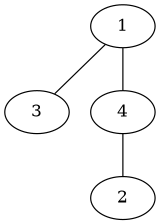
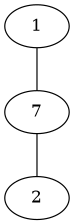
  graph {
    1
-   3
-   4
+   4 [label=7]
    2
-   1 -- 3 [weight=2]
    1 -- 4 [weight=3]
    4 -- 2 [weight=1]
  }
